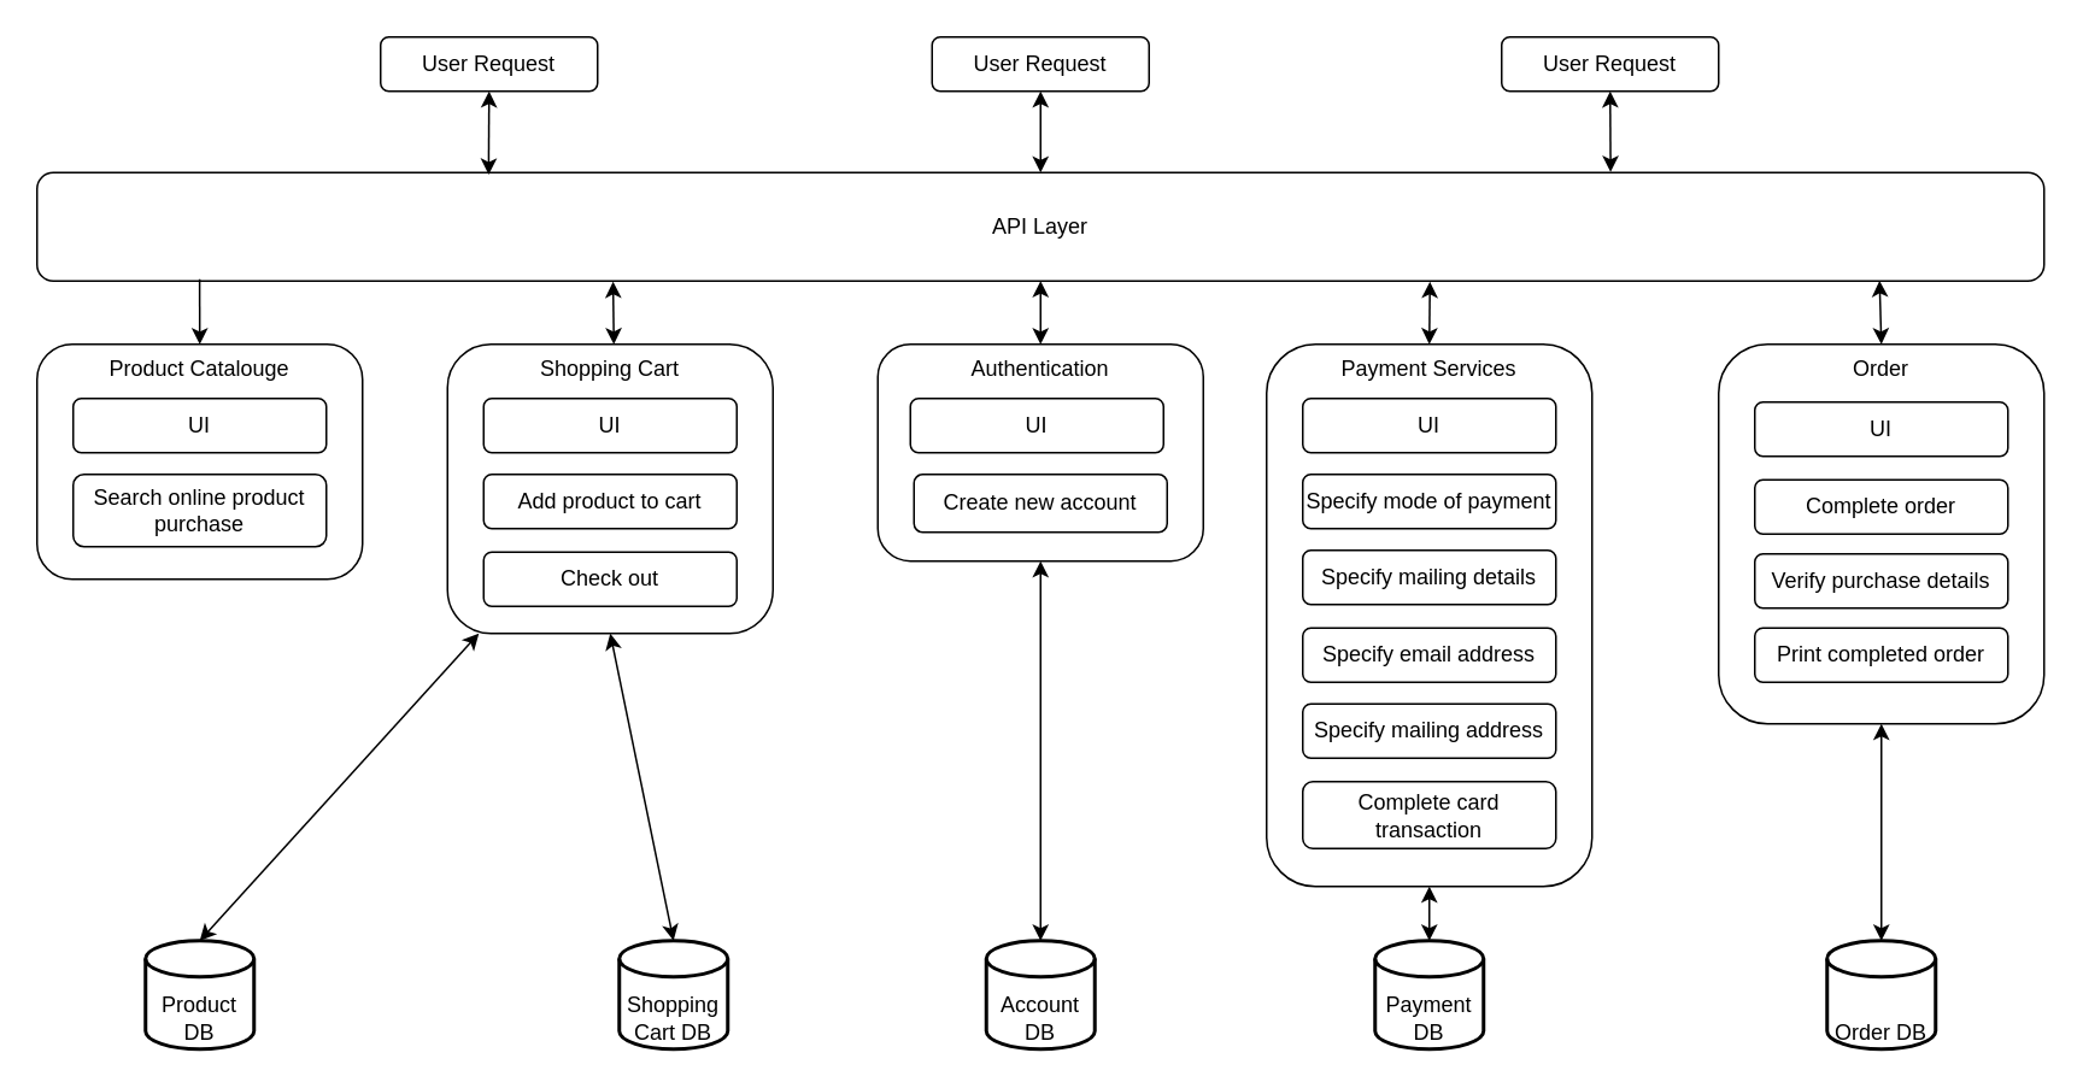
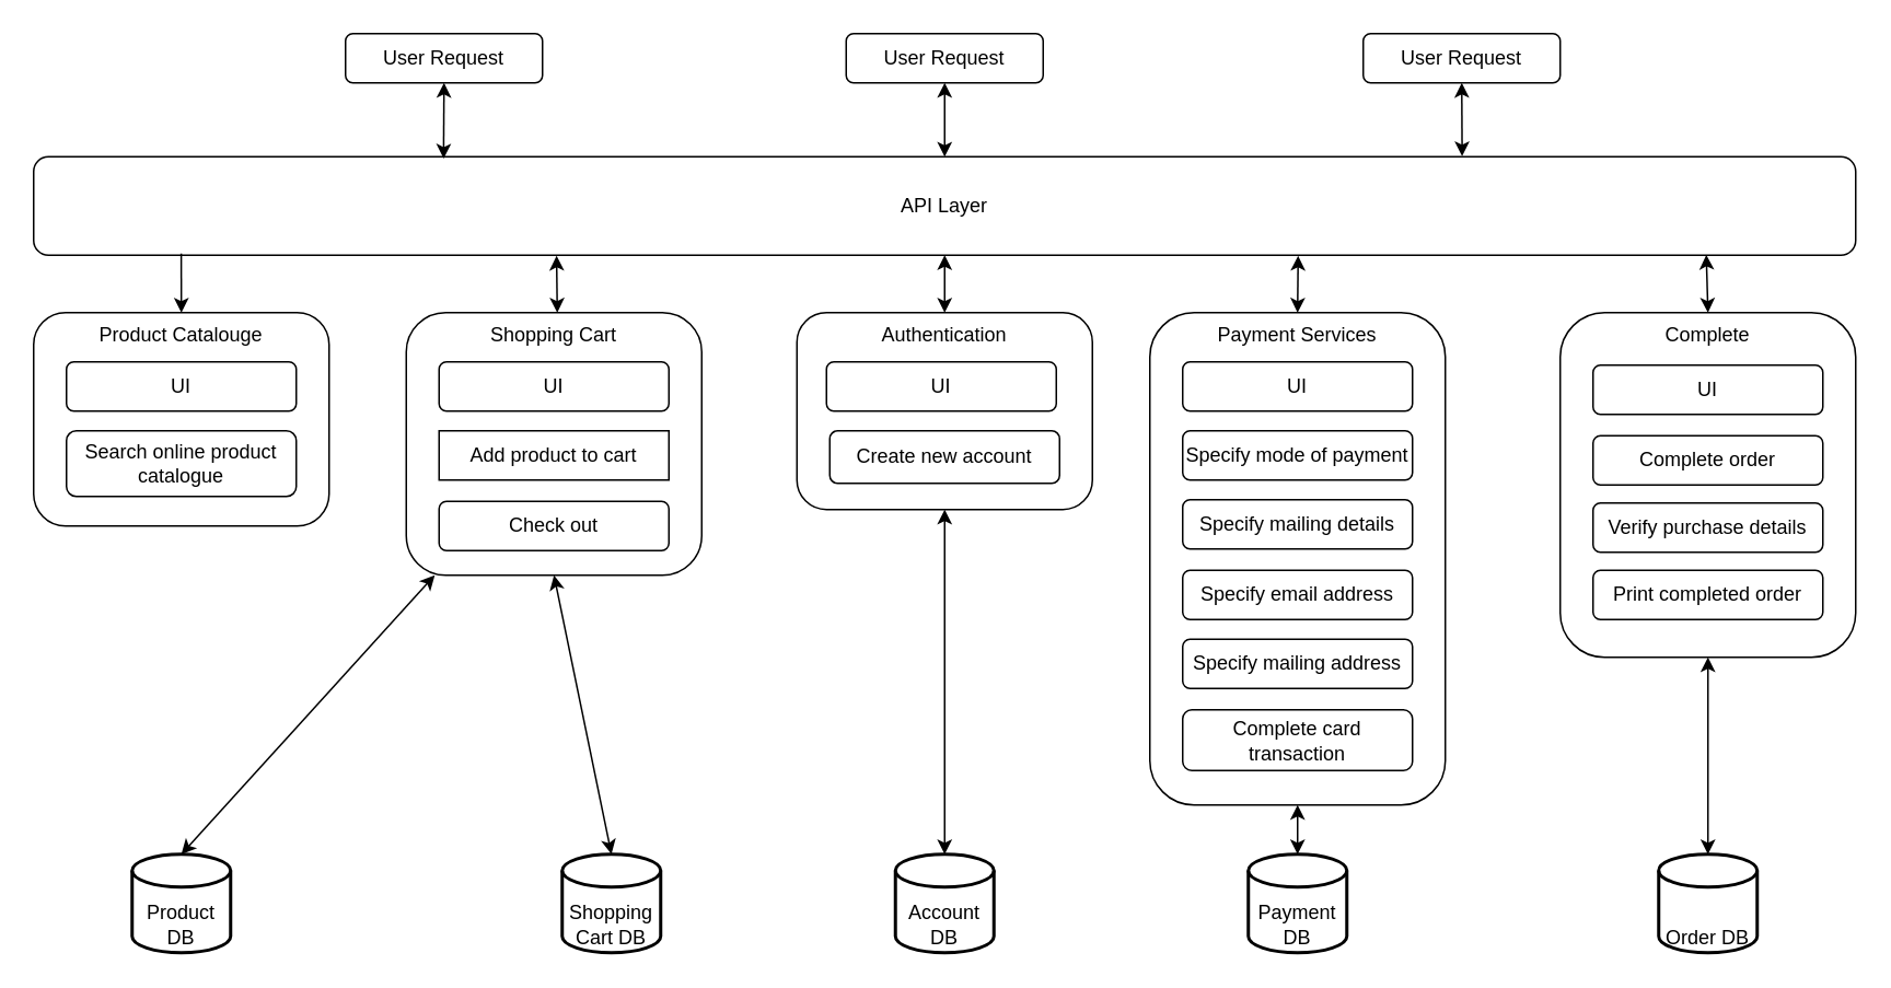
  <mxCell id="0" />
  <mxCell id="1" parent="0" />
  <mxCell id="2" value="API Layer" style="rounded=1;whiteSpace=wrap;html=1;" parent="1" vertex="1"><mxGeometry x="20" y="95" width="1110" height="60" as="geometry" /></mxCell>
  <mxCell id="3" value="" style="endArrow=classic;startArrow=classic;html=1;rounded=0;entryX=0.287;entryY=1.005;entryDx=0;entryDy=0;entryPerimeter=0;" parent="1" target="2" edge="1"><mxGeometry width="50" height="50" relative="1" as="geometry"><mxPoint x="339" y="190" as="sourcePoint" /><mxPoint x="340" y="160" as="targetPoint" /></mxGeometry></mxCell>
  <mxCell id="4" value="" style="endArrow=classic;startArrow=classic;html=1;rounded=0;entryX=0.5;entryY=1;entryDx=0;entryDy=0;exitX=0.5;exitY=0;exitDx=0;exitDy=0;" parent="1" source="36" target="2" edge="1"><mxGeometry width="50" height="50" relative="1" as="geometry"><mxPoint x="580" y="340" as="sourcePoint" /><mxPoint x="630" y="290" as="targetPoint" /></mxGeometry></mxCell>
  <mxCell id="5" value="" style="endArrow=classic;startArrow=classic;html=1;rounded=0;exitX=0.5;exitY=0;exitDx=0;exitDy=0;entryX=0.694;entryY=1.006;entryDx=0;entryDy=0;entryPerimeter=0;" parent="1" source="28" target="2" edge="1"><mxGeometry width="50" height="50" relative="1" as="geometry"><mxPoint x="580" y="340" as="sourcePoint" /><mxPoint x="790" y="160" as="targetPoint" /></mxGeometry></mxCell>
  <mxCell id="6" value="&lt;div&gt;User Request&lt;/div&gt;" style="rounded=1;whiteSpace=wrap;html=1;" parent="1" vertex="1"><mxGeometry x="210" y="20" width="120" height="30" as="geometry" /></mxCell>
  <mxCell id="7" value="" style="endArrow=classic;startArrow=classic;html=1;rounded=0;entryX=0.5;entryY=1;entryDx=0;entryDy=0;exitX=0.225;exitY=0.019;exitDx=0;exitDy=0;exitPerimeter=0;" parent="1" source="2" target="6" edge="1"><mxGeometry width="50" height="50" relative="1" as="geometry"><mxPoint x="390.16" y="95" as="sourcePoint" /><mxPoint x="420" y="93.26" as="targetPoint" /></mxGeometry></mxCell>
  <mxCell id="8" value="&lt;div&gt;User Request&lt;/div&gt;" style="rounded=1;whiteSpace=wrap;html=1;" parent="1" vertex="1"><mxGeometry x="515" y="20" width="120" height="30" as="geometry" /></mxCell>
  <mxCell id="9" value="" style="endArrow=classic;startArrow=classic;html=1;rounded=0;entryX=0.5;entryY=1;entryDx=0;entryDy=0;exitX=0.5;exitY=0;exitDx=0;exitDy=0;" parent="1" source="2" target="8" edge="1"><mxGeometry width="50" height="50" relative="1" as="geometry"><mxPoint x="565" y="93.26" as="sourcePoint" /><mxPoint x="557.5" y="73.26" as="targetPoint" /></mxGeometry></mxCell>
  <mxCell id="10" value="&lt;div&gt;User Request&lt;/div&gt;" style="rounded=1;whiteSpace=wrap;html=1;" parent="1" vertex="1"><mxGeometry x="830" y="20" width="120" height="30" as="geometry" /></mxCell>
  <mxCell id="11" value="" style="endArrow=classic;startArrow=classic;html=1;rounded=0;entryX=0.5;entryY=1;entryDx=0;entryDy=0;exitX=0.784;exitY=-0.005;exitDx=0;exitDy=0;exitPerimeter=0;" parent="1" source="2" target="10" edge="1"><mxGeometry width="50" height="50" relative="1" as="geometry"><mxPoint x="740" y="93.26" as="sourcePoint" /><mxPoint x="710" y="68.26" as="targetPoint" /></mxGeometry></mxCell>
  <mxCell id="12" value="" style="group;flipH=1;" parent="1" vertex="1" connectable="0"><mxGeometry x="950" y="190" width="180" height="210" as="geometry" /></mxCell>
- <mxCell id="13" value="Order" style="rounded=1;whiteSpace=wrap;html=1;imageVerticalAlign=middle;verticalAlign=top;" parent="12" vertex="1"><mxGeometry width="180" height="210" as="geometry" /></mxCell>
+ <mxCell id="13" value="Complete" style="rounded=1;whiteSpace=wrap;html=1;imageVerticalAlign=middle;verticalAlign=top;" parent="12" vertex="1"><mxGeometry width="180" height="210" as="geometry" /></mxCell>
  <mxCell id="14" value="Complete order" style="rounded=1;whiteSpace=wrap;html=1;flipV=0;flipH=1;" parent="12" vertex="1"><mxGeometry x="20" y="75" width="140" height="30" as="geometry" /></mxCell>
  <mxCell id="15" value="Verify purchase details" style="rounded=1;whiteSpace=wrap;html=1;flipV=0;flipH=1;" parent="12" vertex="1"><mxGeometry x="20" y="116" width="140" height="30" as="geometry" /></mxCell>
  <mxCell id="16" value="Print completed order" style="rounded=1;whiteSpace=wrap;html=1;flipV=0;flipH=1;" parent="12" vertex="1"><mxGeometry x="20" y="157" width="140" height="30" as="geometry" /></mxCell>
  <mxCell id="17" value="UI" style="rounded=1;whiteSpace=wrap;html=1;flipV=0;flipH=1;" parent="12" vertex="1"><mxGeometry x="20" y="32" width="140" height="30" as="geometry" /></mxCell>
  <mxCell id="18" value="" style="group;flipH=1;" parent="1" vertex="1" connectable="0"><mxGeometry x="20" y="190" width="180" height="130" as="geometry" /></mxCell>
  <mxCell id="19" value="Product Catalouge" style="rounded=1;whiteSpace=wrap;html=1;imageVerticalAlign=middle;verticalAlign=top;" parent="18" vertex="1"><mxGeometry width="180" height="130" as="geometry" /></mxCell>
- <mxCell id="20" value="Search online product purchase " style="rounded=1;whiteSpace=wrap;html=1;flipV=0;flipH=1;" parent="18" vertex="1"><mxGeometry x="20" y="72" width="140" height="40" as="geometry" /></mxCell>
+ <mxCell id="20" value="Search online product catalogue " style="rounded=1;whiteSpace=wrap;html=1;flipV=0;flipH=1;" parent="18" vertex="1"><mxGeometry x="20" y="72" width="140" height="40" as="geometry" /></mxCell>
  <mxCell id="21" value="UI" style="rounded=1;whiteSpace=wrap;html=1;flipV=0;flipH=1;" parent="18" vertex="1"><mxGeometry x="20" y="30" width="140" height="30" as="geometry" /></mxCell>
  <mxCell id="22" value="" style="group;flipH=1;" parent="1" vertex="1" connectable="0"><mxGeometry x="247" y="190" width="180" height="160" as="geometry" /></mxCell>
  <mxCell id="23" value="Shopping Cart" style="rounded=1;whiteSpace=wrap;html=1;imageVerticalAlign=middle;verticalAlign=top;" parent="22" vertex="1"><mxGeometry width="180" height="160" as="geometry" /></mxCell>
- <mxCell id="24" value="Add product to cart " style="rounded=1;whiteSpace=wrap;html=1;flipV=0;flipH=1;" parent="22" vertex="1"><mxGeometry x="20" y="72" width="140" height="30" as="geometry" /></mxCell>
+ <mxCell id="24" value="Add product to cart " style="whiteSpace=wrap;html=1;flipV=0;flipH=1;rounded=0;" parent="22" vertex="1"><mxGeometry x="20" y="72" width="140" height="30" as="geometry" /></mxCell>
  <mxCell id="25" value="Check out" style="rounded=1;whiteSpace=wrap;html=1;flipV=0;flipH=1;" parent="22" vertex="1"><mxGeometry x="20" y="115" width="140" height="30" as="geometry" /></mxCell>
  <mxCell id="26" value="UI" style="rounded=1;whiteSpace=wrap;html=1;flipV=0;flipH=1;" parent="22" vertex="1"><mxGeometry x="20" y="30" width="140" height="30" as="geometry" /></mxCell>
  <mxCell id="27" value="" style="group;flipH=1;" parent="1" vertex="1" connectable="0"><mxGeometry x="700" y="190" width="180" height="300" as="geometry" /></mxCell>
  <mxCell id="28" value="Payment Services" style="rounded=1;whiteSpace=wrap;html=1;imageVerticalAlign=middle;verticalAlign=top;" parent="27" vertex="1"><mxGeometry width="180" height="300" as="geometry" /></mxCell>
  <mxCell id="29" value="Specify mode of payment" style="rounded=1;whiteSpace=wrap;html=1;flipV=0;flipH=1;" parent="27" vertex="1"><mxGeometry x="20" y="72" width="140" height="30" as="geometry" /></mxCell>
  <mxCell id="30" value="Specify mailing details" style="rounded=1;whiteSpace=wrap;html=1;flipV=0;flipH=1;" parent="27" vertex="1"><mxGeometry x="20" y="114" width="140" height="30" as="geometry" /></mxCell>
  <mxCell id="31" value="Complete card transaction" style="rounded=1;whiteSpace=wrap;html=1;flipV=0;flipH=1;" parent="27" vertex="1"><mxGeometry x="20" y="242" width="140" height="37" as="geometry" /></mxCell>
  <mxCell id="32" value="Specify email address" style="rounded=1;whiteSpace=wrap;html=1;flipV=0;flipH=1;" parent="27" vertex="1"><mxGeometry x="20" y="157" width="140" height="30" as="geometry" /></mxCell>
  <mxCell id="33" value="Specify mailing address" style="rounded=1;whiteSpace=wrap;html=1;flipV=0;flipH=1;" parent="27" vertex="1"><mxGeometry x="20" y="199" width="140" height="30" as="geometry" /></mxCell>
  <mxCell id="34" value="UI" style="rounded=1;whiteSpace=wrap;html=1;flipV=0;flipH=1;" parent="27" vertex="1"><mxGeometry x="20" y="30" width="140" height="30" as="geometry" /></mxCell>
  <mxCell id="35" value="" style="group" parent="1" vertex="1" connectable="0"><mxGeometry x="485" y="190" width="180" height="120" as="geometry" /></mxCell>
  <mxCell id="36" value="Authentication" style="rounded=1;whiteSpace=wrap;html=1;imageVerticalAlign=middle;verticalAlign=top;" parent="35" vertex="1"><mxGeometry width="180" height="120" as="geometry" /></mxCell>
  <mxCell id="37" value="Create new account" style="rounded=1;whiteSpace=wrap;html=1;flipV=0;flipH=1;" parent="35" vertex="1"><mxGeometry x="20" y="72.004" width="140" height="32" as="geometry" /></mxCell>
  <mxCell id="38" value="UI" style="rounded=1;whiteSpace=wrap;html=1;flipV=0;flipH=1;" parent="35" vertex="1"><mxGeometry x="18" y="30" width="140" height="30" as="geometry" /></mxCell>
  <mxCell id="39" value="" style="endArrow=none;startArrow=classic;html=1;rounded=0;fontSize=12;exitX=0.5;exitY=0;exitDx=0;exitDy=0;entryX=0.081;entryY=0.983;entryDx=0;entryDy=0;entryPerimeter=0;" parent="1" source="19" target="2" edge="1"><mxGeometry width="50" height="50" relative="1" as="geometry"><mxPoint x="100" y="210" as="sourcePoint" /><mxPoint x="110" y="160" as="targetPoint" /></mxGeometry></mxCell>
  <mxCell id="40" value="" style="endArrow=classic;startArrow=classic;html=1;rounded=0;fontSize=12;exitX=0.5;exitY=0;exitDx=0;exitDy=0;entryX=0.918;entryY=0.996;entryDx=0;entryDy=0;entryPerimeter=0;" parent="1" source="13" target="2" edge="1"><mxGeometry width="50" height="50" relative="1" as="geometry"><mxPoint x="1000" y="210" as="sourcePoint" /><mxPoint x="1040" y="160" as="targetPoint" /></mxGeometry></mxCell>
  <mxCell id="41" value="Product DB" style="strokeWidth=2;html=1;shape=mxgraph.flowchart.database;whiteSpace=wrap;fontSize=12;verticalAlign=bottom;" parent="1" vertex="1"><mxGeometry x="80" y="520" width="60" height="60" as="geometry" /></mxCell>
  <mxCell id="42" value="Shopping Cart DB" style="strokeWidth=2;html=1;shape=mxgraph.flowchart.database;whiteSpace=wrap;fontSize=12;verticalAlign=bottom;" parent="1" vertex="1"><mxGeometry x="342" y="520" width="60" height="60" as="geometry" /></mxCell>
  <mxCell id="43" value="Account DB" style="strokeWidth=2;html=1;shape=mxgraph.flowchart.database;whiteSpace=wrap;fontSize=12;verticalAlign=bottom;" parent="1" vertex="1"><mxGeometry x="545" y="520" width="60" height="60" as="geometry" /></mxCell>
  <mxCell id="44" value="Payment DB" style="strokeWidth=2;html=1;shape=mxgraph.flowchart.database;whiteSpace=wrap;fontSize=12;verticalAlign=bottom;" parent="1" vertex="1"><mxGeometry x="760" y="520" width="60" height="60" as="geometry" /></mxCell>
  <mxCell id="45" value="Order DB" style="strokeWidth=2;html=1;shape=mxgraph.flowchart.database;whiteSpace=wrap;fontSize=12;verticalAlign=bottom;" parent="1" vertex="1"><mxGeometry x="1010" y="520" width="60" height="60" as="geometry" /></mxCell>
  <mxCell id="46" value="" style="endArrow=classic;startArrow=classic;html=1;rounded=0;fontSize=12;exitX=0.5;exitY=0;exitDx=0;exitDy=0;exitPerimeter=0;" parent="1" source="41" target="23" edge="1"><mxGeometry width="50" height="50" relative="1" as="geometry"><mxPoint x="120" y="490" as="sourcePoint" /><mxPoint x="109.77" y="450" as="targetPoint" /></mxGeometry></mxCell>
  <mxCell id="47" value="" style="endArrow=classic;startArrow=classic;html=1;rounded=0;fontSize=12;exitX=0.5;exitY=0;exitDx=0;exitDy=0;exitPerimeter=0;entryX=0.5;entryY=1;entryDx=0;entryDy=0;" parent="1" source="42" target="23" edge="1"><mxGeometry width="50" height="50" relative="1" as="geometry"><mxPoint x="320" y="510" as="sourcePoint" /><mxPoint x="320" y="310" as="targetPoint" /></mxGeometry></mxCell>
  <mxCell id="48" value="" style="endArrow=classic;startArrow=classic;html=1;rounded=0;fontSize=12;exitX=0.5;exitY=0;exitDx=0;exitDy=0;exitPerimeter=0;entryX=0.5;entryY=1;entryDx=0;entryDy=0;" parent="1" source="43" target="36" edge="1"><mxGeometry width="50" height="50" relative="1" as="geometry"><mxPoint x="574.77" y="510" as="sourcePoint" /><mxPoint x="574.77" y="310" as="targetPoint" /></mxGeometry></mxCell>
  <mxCell id="49" value="" style="endArrow=classic;startArrow=classic;html=1;rounded=0;fontSize=12;exitX=0.5;exitY=0;exitDx=0;exitDy=0;exitPerimeter=0;entryX=0.5;entryY=1;entryDx=0;entryDy=0;" parent="1" source="44" target="28" edge="1"><mxGeometry width="50" height="50" relative="1" as="geometry"><mxPoint x="810" y="640" as="sourcePoint" /><mxPoint x="810" y="430" as="targetPoint" /></mxGeometry></mxCell>
  <mxCell id="50" value="" style="endArrow=classic;startArrow=classic;html=1;rounded=0;fontSize=12;exitX=0.5;exitY=0;exitDx=0;exitDy=0;exitPerimeter=0;entryX=0.5;entryY=1;entryDx=0;entryDy=0;" parent="1" source="45" target="13" edge="1"><mxGeometry width="50" height="50" relative="1" as="geometry"><mxPoint x="1049.77" y="440" as="sourcePoint" /><mxPoint x="1049.77" y="410" as="targetPoint" /></mxGeometry></mxCell>
